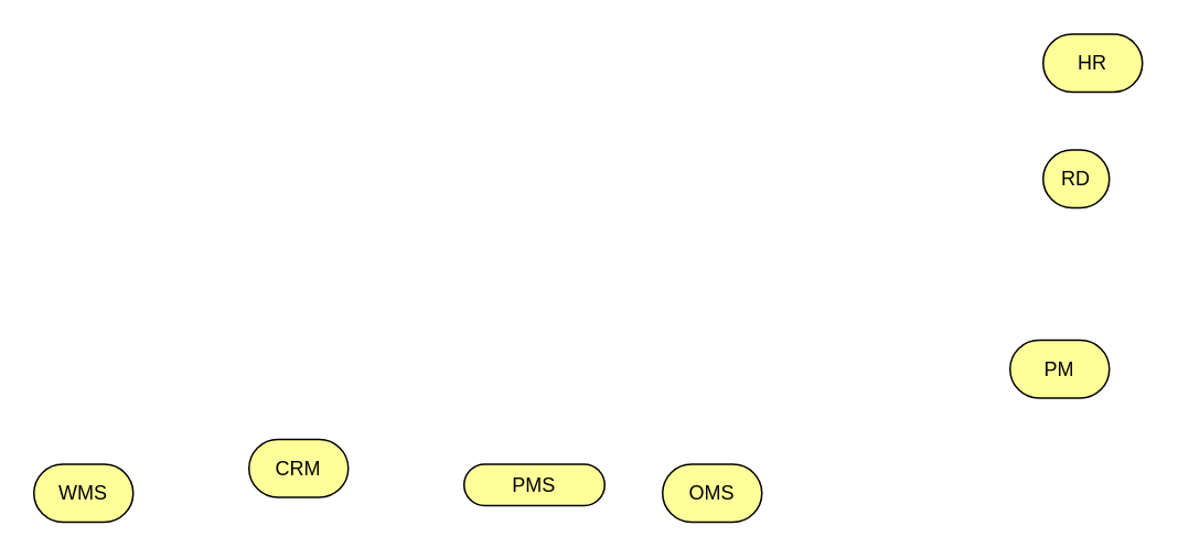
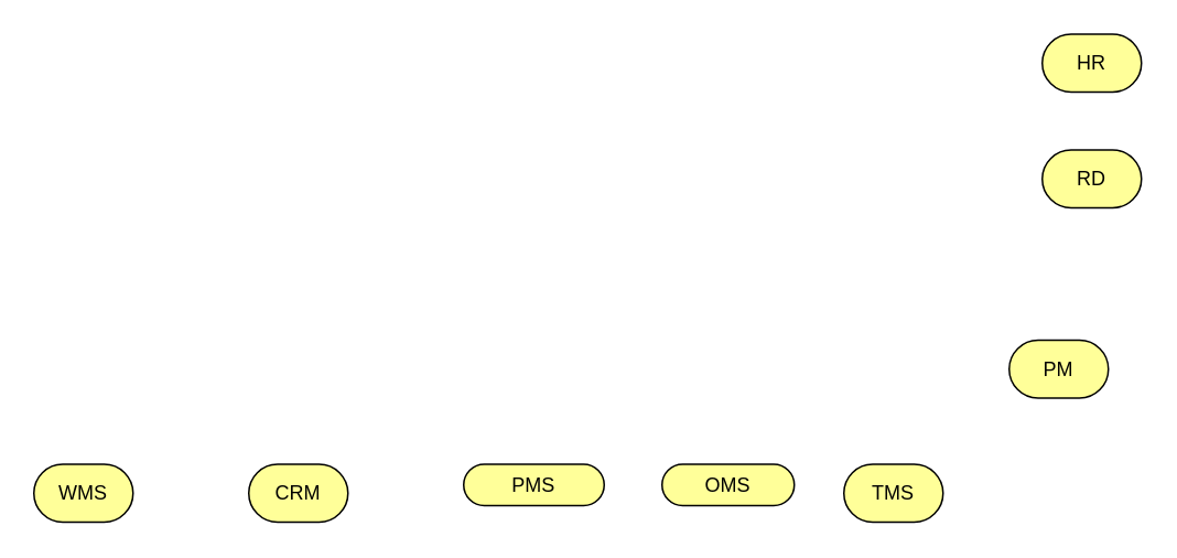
  <mxCell id="0" />
  <mxCell id="1" parent="0" />
  <mxCell id="2" value="WMS" style="html=1;outlineConnect=0;whiteSpace=wrap;fillColor=#ffff99;shape=mxgraph.archimate3.service;" vertex="1" parent="1"><mxGeometry x="20" y="280" width="60" height="35" as="geometry" /></mxCell>
- <mxCell id="3" value="CRM" style="html=1;outlineConnect=0;whiteSpace=wrap;fillColor=#ffff99;shape=mxgraph.archimate3.service;" vertex="1" parent="1"><mxGeometry x="150" y="265" width="60" height="35" as="geometry" /></mxCell>
+ <mxCell id="3" value="CRM" style="html=1;outlineConnect=0;whiteSpace=wrap;fillColor=#ffff99;shape=mxgraph.archimate3.service;" vertex="1" parent="1"><mxGeometry x="150" y="280" width="60" height="35" as="geometry" /></mxCell>
  <mxCell id="4" value="HR" style="html=1;outlineConnect=0;whiteSpace=wrap;fillColor=#ffff99;shape=mxgraph.archimate3.service;" vertex="1" parent="1"><mxGeometry x="630" y="20" width="60" height="35" as="geometry" /></mxCell>
- <mxCell id="5" value="RD" style="html=1;outlineConnect=0;whiteSpace=wrap;fillColor=#ffff99;shape=mxgraph.archimate3.service;" vertex="1" parent="1"><mxGeometry x="630" y="90" width="40" height="35" as="geometry" /></mxCell>
+ <mxCell id="5" value="RD" style="html=1;outlineConnect=0;whiteSpace=wrap;fillColor=#ffff99;shape=mxgraph.archimate3.service;" vertex="1" parent="1"><mxGeometry x="630" y="90" width="60" height="35" as="geometry" /></mxCell>
  <mxCell id="6" value="PM" style="html=1;outlineConnect=0;whiteSpace=wrap;fillColor=#ffff99;shape=mxgraph.archimate3.service;" vertex="1" parent="1"><mxGeometry x="610" y="205" width="60" height="35" as="geometry" /></mxCell>
  <mxCell id="7" value="PMS" style="html=1;outlineConnect=0;whiteSpace=wrap;fillColor=#ffff99;shape=mxgraph.archimate3.service;" vertex="1" parent="1"><mxGeometry x="280" y="280" width="85" height="25" as="geometry" /></mxCell>
- <mxCell id="8" value="OMS" style="html=1;outlineConnect=0;whiteSpace=wrap;fillColor=#ffff99;shape=mxgraph.archimate3.service;" vertex="1" parent="1"><mxGeometry x="400" y="280" width="60" height="35" as="geometry" /></mxCell>
+ <mxCell id="8" value="OMS" style="html=1;outlineConnect=0;whiteSpace=wrap;fillColor=#ffff99;shape=mxgraph.archimate3.service;" vertex="1" parent="1"><mxGeometry x="400" y="280" width="80" height="25" as="geometry" /></mxCell>
+ <mxCell id="9" value="TMS" style="html=1;outlineConnect=0;whiteSpace=wrap;fillColor=#ffff99;shape=mxgraph.archimate3.service;" vertex="1" parent="1"><mxGeometry x="510" y="280" width="60" height="35" as="geometry" /></mxCell>
